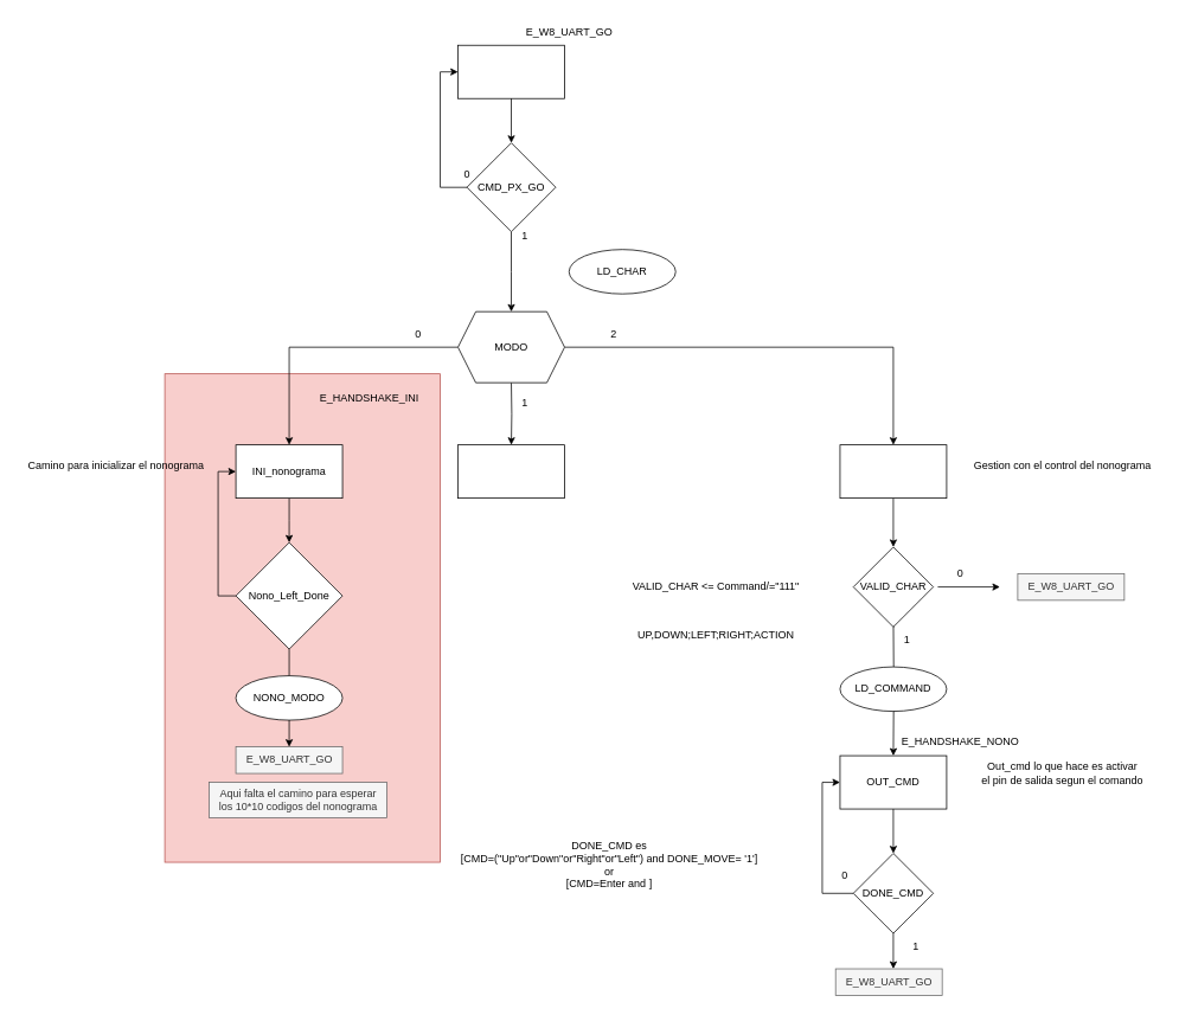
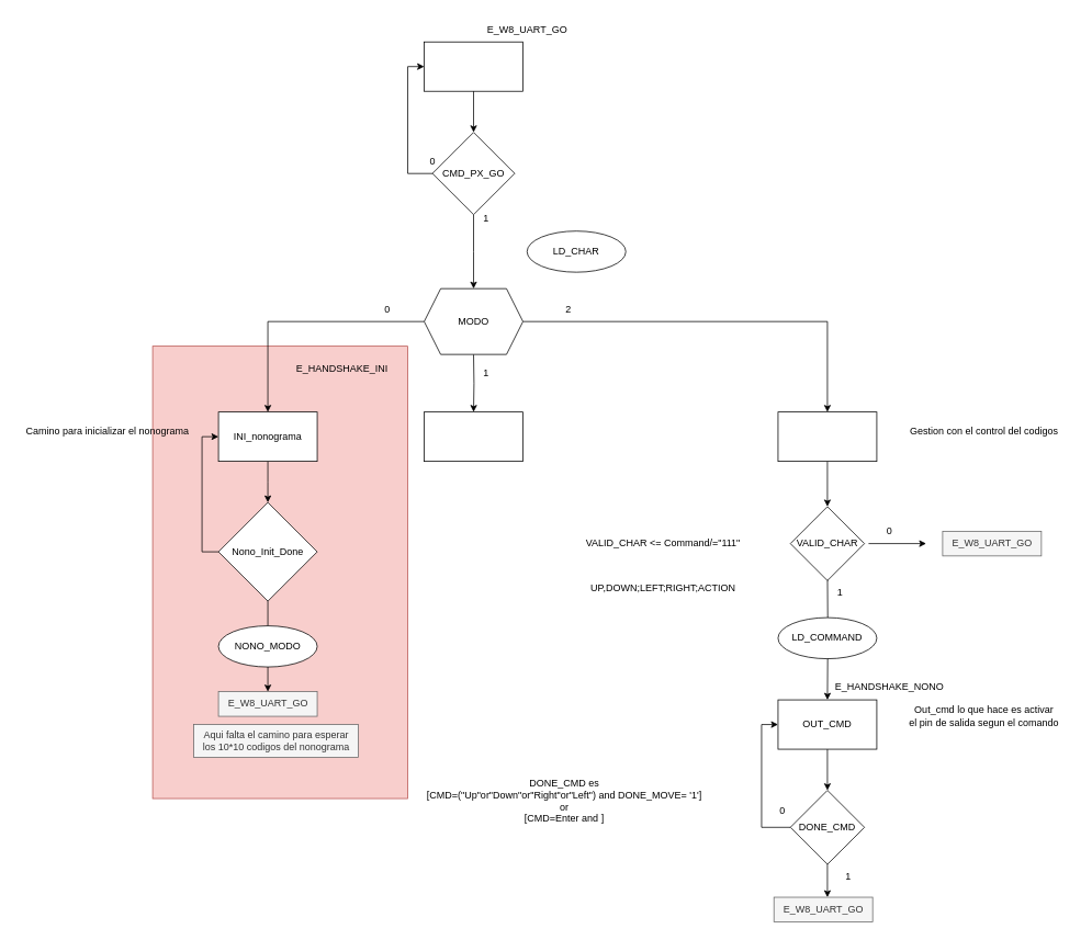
  <mxCell id="0" />
  <mxCell id="1" parent="0" />
  <mxCell id="2" value="" style="whiteSpace=wrap;html=1;fillColor=#f8cecc;strokeColor=#b85450;" vertex="1" parent="1"><mxGeometry x="185" y="420" width="310" height="550" as="geometry" /></mxCell>
  <mxCell id="3" style="edgeStyle=orthogonalEdgeStyle;rounded=0;orthogonalLoop=1;jettySize=auto;html=1;" parent="1" source="26" edge="1"><mxGeometry relative="1" as="geometry"><mxPoint x="575" y="350" as="targetPoint" /></mxGeometry></mxCell>
  <mxCell id="4" value="" style="rounded=0;whiteSpace=wrap;html=1;" parent="1" vertex="1"><mxGeometry x="515" y="50" width="120" height="60" as="geometry" /></mxCell>
  <mxCell id="5" value="E_W8_UART_GO" style="text;html=1;align=center;verticalAlign=middle;resizable=0;points=[];autosize=1;strokeColor=none;fillColor=none;" parent="1" vertex="1"><mxGeometry x="580" y="20" width="120" height="30" as="geometry" /></mxCell>
  <mxCell id="6" style="edgeStyle=orthogonalEdgeStyle;rounded=0;orthogonalLoop=1;jettySize=auto;html=1;entryX=0.5;entryY=0;entryDx=0;entryDy=0;exitX=0;exitY=0.5;exitDx=0;exitDy=0;" parent="1" source="14" target="10" edge="1"><mxGeometry relative="1" as="geometry"><mxPoint x="535" y="390" as="sourcePoint" /></mxGeometry></mxCell>
  <mxCell id="7" style="edgeStyle=orthogonalEdgeStyle;rounded=0;orthogonalLoop=1;jettySize=auto;html=1;entryX=0.5;entryY=0;entryDx=0;entryDy=0;" parent="1" target="11" edge="1"><mxGeometry relative="1" as="geometry"><mxPoint x="575" y="430" as="sourcePoint" /></mxGeometry></mxCell>
  <mxCell id="8" style="edgeStyle=orthogonalEdgeStyle;rounded=0;orthogonalLoop=1;jettySize=auto;html=1;entryX=0.5;entryY=0;entryDx=0;entryDy=0;exitX=1;exitY=0.5;exitDx=0;exitDy=0;" parent="1" source="14" target="13" edge="1"><mxGeometry relative="1" as="geometry"><mxPoint x="615" y="390" as="sourcePoint" /></mxGeometry></mxCell>
  <mxCell id="9" style="edgeStyle=orthogonalEdgeStyle;rounded=0;orthogonalLoop=1;jettySize=auto;html=1;" parent="1" source="10" edge="1"><mxGeometry relative="1" as="geometry"><mxPoint x="325" y="610" as="targetPoint" /></mxGeometry></mxCell>
  <mxCell id="10" value="INI_nonograma" style="whiteSpace=wrap;html=1;" parent="1" vertex="1"><mxGeometry x="265" y="500" width="120" height="60" as="geometry" /></mxCell>
  <mxCell id="11" value="" style="whiteSpace=wrap;html=1;" parent="1" vertex="1"><mxGeometry x="515" y="500" width="120" height="60" as="geometry" /></mxCell>
  <mxCell id="12" style="edgeStyle=orthogonalEdgeStyle;rounded=0;orthogonalLoop=1;jettySize=auto;html=1;entryX=0.5;entryY=0;entryDx=0;entryDy=0;" parent="1" source="13" target="46" edge="1"><mxGeometry relative="1" as="geometry"><mxPoint x="1005" y="610" as="targetPoint" /></mxGeometry></mxCell>
  <mxCell id="13" value="" style="whiteSpace=wrap;html=1;" parent="1" vertex="1"><mxGeometry x="945" y="500" width="120" height="60" as="geometry" /></mxCell>
  <mxCell id="14" value="MODO" style="shape=hexagon;perimeter=hexagonPerimeter2;whiteSpace=wrap;html=1;fixedSize=1;" parent="1" vertex="1"><mxGeometry x="515" y="350" width="120" height="80" as="geometry" /></mxCell>
  <mxCell id="15" value="0" style="text;html=1;align=center;verticalAlign=middle;resizable=0;points=[];autosize=1;strokeColor=none;fillColor=none;" parent="1" vertex="1"><mxGeometry x="455" y="360" width="30" height="30" as="geometry" /></mxCell>
  <mxCell id="16" value="2" style="text;html=1;align=center;verticalAlign=middle;resizable=0;points=[];autosize=1;strokeColor=none;fillColor=none;" parent="1" vertex="1"><mxGeometry x="675" y="360" width="30" height="30" as="geometry" /></mxCell>
  <mxCell id="17" value="1" style="text;html=1;align=center;verticalAlign=middle;resizable=0;points=[];autosize=1;strokeColor=none;fillColor=none;" parent="1" vertex="1"><mxGeometry x="575" y="438" width="30" height="30" as="geometry" /></mxCell>
  <mxCell id="18" value="Camino para inicializar el nonograma" style="text;html=1;align=center;verticalAlign=middle;resizable=0;points=[];autosize=1;strokeColor=none;fillColor=none;" parent="1" vertex="1"><mxGeometry x="20" y="508" width="220" height="30" as="geometry" /></mxCell>
- <mxCell id="19" value="Gestion con el control del nonograma" style="text;html=1;align=center;verticalAlign=middle;resizable=0;points=[];autosize=1;strokeColor=none;fillColor=none;" parent="1" vertex="1"><mxGeometry x="1085" y="508" width="220" height="30" as="geometry" /></mxCell>
+ <mxCell id="19" value="Gestion con el control del codigos" style="text;html=1;align=center;verticalAlign=middle;resizable=0;points=[];autosize=1;strokeColor=none;fillColor=none;" parent="1" vertex="1"><mxGeometry x="1085" y="508" width="220" height="30" as="geometry" /></mxCell>
  <mxCell id="20" style="edgeStyle=orthogonalEdgeStyle;rounded=0;orthogonalLoop=1;jettySize=auto;html=1;entryX=0.5;entryY=0;entryDx=0;entryDy=0;" parent="1" target="23" edge="1"><mxGeometry relative="1" as="geometry"><mxPoint x="1005" y="690" as="sourcePoint" /></mxGeometry></mxCell>
  <mxCell id="21" style="edgeStyle=orthogonalEdgeStyle;rounded=0;orthogonalLoop=1;jettySize=auto;html=1;" parent="1" edge="1"><mxGeometry relative="1" as="geometry"><mxPoint x="1125" y="660" as="targetPoint" /><mxPoint x="1055" y="660" as="sourcePoint" /></mxGeometry></mxCell>
  <mxCell id="22" style="edgeStyle=orthogonalEdgeStyle;rounded=0;orthogonalLoop=1;jettySize=auto;html=1;entryX=0.5;entryY=0;entryDx=0;entryDy=0;" parent="1" source="23" target="35" edge="1"><mxGeometry relative="1" as="geometry" /></mxCell>
  <mxCell id="23" value="OUT_CMD" style="whiteSpace=wrap;html=1;" parent="1" vertex="1"><mxGeometry x="945" y="850" width="120" height="60" as="geometry" /></mxCell>
  <mxCell id="24" value="" style="edgeStyle=orthogonalEdgeStyle;rounded=0;orthogonalLoop=1;jettySize=auto;html=1;" parent="1" source="4" target="26" edge="1"><mxGeometry relative="1" as="geometry"><mxPoint x="575" y="110" as="sourcePoint" /><mxPoint x="575" y="350" as="targetPoint" /></mxGeometry></mxCell>
  <mxCell id="25" style="edgeStyle=orthogonalEdgeStyle;rounded=0;orthogonalLoop=1;jettySize=auto;html=1;entryX=0;entryY=0.5;entryDx=0;entryDy=0;" parent="1" source="26" target="4" edge="1"><mxGeometry relative="1" as="geometry"><Array as="points"><mxPoint x="495" y="210" /><mxPoint x="495" y="80" /></Array></mxGeometry></mxCell>
  <mxCell id="26" value="CMD_PX_GO" style="rhombus;whiteSpace=wrap;html=1;" parent="1" vertex="1"><mxGeometry x="525" y="160" width="100" height="100" as="geometry" /></mxCell>
  <mxCell id="27" value="0" style="text;html=1;align=center;verticalAlign=middle;resizable=0;points=[];autosize=1;strokeColor=none;fillColor=none;" parent="1" vertex="1"><mxGeometry x="510" y="180" width="30" height="30" as="geometry" /></mxCell>
  <mxCell id="28" value="1" style="text;html=1;align=center;verticalAlign=middle;resizable=0;points=[];autosize=1;strokeColor=none;fillColor=none;" parent="1" vertex="1"><mxGeometry x="575" y="250" width="30" height="30" as="geometry" /></mxCell>
  <mxCell id="29" value="UP,DOWN;LEFT;RIGHT;ACTION" style="text;html=1;align=center;verticalAlign=middle;resizable=0;points=[];autosize=1;strokeColor=none;fillColor=none;" parent="1" vertex="1"><mxGeometry x="705" y="700" width="200" height="30" as="geometry" /></mxCell>
  <mxCell id="30" value="E_W8_UART_GO" style="text;html=1;align=center;verticalAlign=middle;resizable=0;points=[];autosize=1;fillColor=#f5f5f5;fontColor=#333333;strokeColor=#666666;" parent="1" vertex="1"><mxGeometry x="1145" y="645" width="120" height="30" as="geometry" /></mxCell>
  <mxCell id="31" value="0" style="text;html=1;align=center;verticalAlign=middle;resizable=0;points=[];autosize=1;strokeColor=none;fillColor=none;" parent="1" vertex="1"><mxGeometry x="1065" y="630" width="30" height="30" as="geometry" /></mxCell>
  <mxCell id="32" value="VALID_CHAR &amp;lt;= Command/=&quot;111&quot;" style="text;html=1;align=center;verticalAlign=middle;resizable=0;points=[];autosize=1;strokeColor=none;fillColor=none;" parent="1" vertex="1"><mxGeometry x="700" y="645" width="210" height="30" as="geometry" /></mxCell>
  <mxCell id="33" style="edgeStyle=orthogonalEdgeStyle;rounded=0;orthogonalLoop=1;jettySize=auto;html=1;" parent="1" source="35" edge="1"><mxGeometry relative="1" as="geometry"><mxPoint x="1005" y="1090" as="targetPoint" /></mxGeometry></mxCell>
  <mxCell id="34" style="edgeStyle=orthogonalEdgeStyle;rounded=0;orthogonalLoop=1;jettySize=auto;html=1;entryX=0;entryY=0.5;entryDx=0;entryDy=0;" parent="1" source="35" target="23" edge="1"><mxGeometry relative="1" as="geometry"><Array as="points"><mxPoint x="925" y="1005" /><mxPoint x="925" y="880" /></Array></mxGeometry></mxCell>
  <mxCell id="35" value="DONE_CMD" style="rhombus;whiteSpace=wrap;html=1;" parent="1" vertex="1"><mxGeometry x="960" y="960" width="90" height="90" as="geometry" /></mxCell>
  <mxCell id="36" value="E_W8_UART_GO" style="text;html=1;align=center;verticalAlign=middle;resizable=0;points=[];autosize=1;fillColor=#f5f5f5;fontColor=#333333;strokeColor=#666666;" parent="1" vertex="1"><mxGeometry x="940" y="1090" width="120" height="30" as="geometry" /></mxCell>
  <mxCell id="37" value="0" style="text;html=1;align=center;verticalAlign=middle;resizable=0;points=[];autosize=1;strokeColor=none;fillColor=none;" parent="1" vertex="1"><mxGeometry x="935" y="970" width="30" height="30" as="geometry" /></mxCell>
  <mxCell id="38" value="1" style="text;html=1;align=center;verticalAlign=middle;resizable=0;points=[];autosize=1;strokeColor=none;fillColor=none;" parent="1" vertex="1"><mxGeometry x="1015" y="1050" width="30" height="30" as="geometry" /></mxCell>
  <mxCell id="39" value="DONE_CMD es&lt;br&gt;[CMD=(&quot;Up&quot;or&quot;Down&quot;or&quot;Right&quot;or&quot;Left&quot;) and DONE_MOVE= '1']&lt;br&gt;or&lt;br&gt;[CMD=Enter and ]" style="text;html=1;align=center;verticalAlign=middle;resizable=0;points=[];autosize=1;strokeColor=none;fillColor=none;" parent="1" vertex="1"><mxGeometry x="505" y="938" width="360" height="70" as="geometry" /></mxCell>
  <mxCell id="40" style="edgeStyle=orthogonalEdgeStyle;rounded=0;orthogonalLoop=1;jettySize=auto;html=1;entryX=0;entryY=0.5;entryDx=0;entryDy=0;" parent="1" source="42" target="10" edge="1"><mxGeometry relative="1" as="geometry"><Array as="points"><mxPoint x="245" y="670" /><mxPoint x="245" y="530" /></Array></mxGeometry></mxCell>
  <mxCell id="41" style="edgeStyle=orthogonalEdgeStyle;rounded=0;orthogonalLoop=1;jettySize=auto;html=1;" parent="1" source="42" target="43" edge="1"><mxGeometry relative="1" as="geometry" /></mxCell>
- <mxCell id="42" value="Nono_Left_Done" style="rhombus;whiteSpace=wrap;html=1;" parent="1" vertex="1"><mxGeometry x="265" y="610" width="120" height="120" as="geometry" /></mxCell>
+ <mxCell id="42" value="Nono_Init_Done" style="rhombus;whiteSpace=wrap;html=1;" parent="1" vertex="1"><mxGeometry x="265" y="610" width="120" height="120" as="geometry" /></mxCell>
  <mxCell id="43" value="E_W8_UART_GO" style="text;html=1;align=center;verticalAlign=middle;resizable=0;points=[];autosize=1;fillColor=#f5f5f5;fontColor=#333333;strokeColor=#666666;" parent="1" vertex="1"><mxGeometry x="265" y="840" width="120" height="30" as="geometry" /></mxCell>
  <mxCell id="44" value="Out_cmd lo que hace es activar &lt;br&gt;el pin de salida segun el comando" style="text;html=1;align=center;verticalAlign=middle;resizable=0;points=[];autosize=1;strokeColor=none;fillColor=none;" parent="1" vertex="1"><mxGeometry x="1095" y="850" width="200" height="40" as="geometry" /></mxCell>
  <mxCell id="45" value="LD_CHAR" style="ellipse;whiteSpace=wrap;html=1;" parent="1" vertex="1"><mxGeometry x="640" y="280" width="120" height="50" as="geometry" /></mxCell>
  <mxCell id="46" value="VALID_CHAR" style="rhombus;whiteSpace=wrap;html=1;" parent="1" vertex="1"><mxGeometry x="960" y="615" width="90" height="90" as="geometry" /></mxCell>
  <mxCell id="47" value="E_HANDSHAKE_INI" style="text;html=1;align=center;verticalAlign=middle;resizable=0;points=[];autosize=1;strokeColor=none;fillColor=none;" vertex="1" parent="1"><mxGeometry x="350" y="433" width="130" height="30" as="geometry" /></mxCell>
  <mxCell id="48" value="E_HANDSHAKE_NONO" style="text;html=1;align=center;verticalAlign=middle;resizable=0;points=[];autosize=1;strokeColor=none;fillColor=none;" vertex="1" parent="1"><mxGeometry x="1000" y="820" width="160" height="30" as="geometry" /></mxCell>
  <mxCell id="49" value="NONO_MODO" style="ellipse;whiteSpace=wrap;html=1;" vertex="1" parent="1"><mxGeometry x="265" y="760" width="120" height="50" as="geometry" /></mxCell>
  <mxCell id="50" value="LD_COMMAND" style="ellipse;whiteSpace=wrap;html=1;" vertex="1" parent="1"><mxGeometry x="945" y="750" width="120" height="50" as="geometry" /></mxCell>
  <mxCell id="51" value="1" style="text;html=1;align=center;verticalAlign=middle;resizable=0;points=[];autosize=1;strokeColor=none;fillColor=none;" vertex="1" parent="1"><mxGeometry x="1005" y="705" width="30" height="30" as="geometry" /></mxCell>
  <mxCell id="52" value="Aqui falta el camino para esperar &lt;br&gt;los 10*10 codigos del nonograma" style="text;html=1;align=center;verticalAlign=middle;resizable=0;points=[];autosize=1;strokeColor=#666666;fillColor=#f5f5f5;fontColor=#333333;" vertex="1" parent="1"><mxGeometry x="235" y="880" width="200" height="40" as="geometry" /></mxCell>
